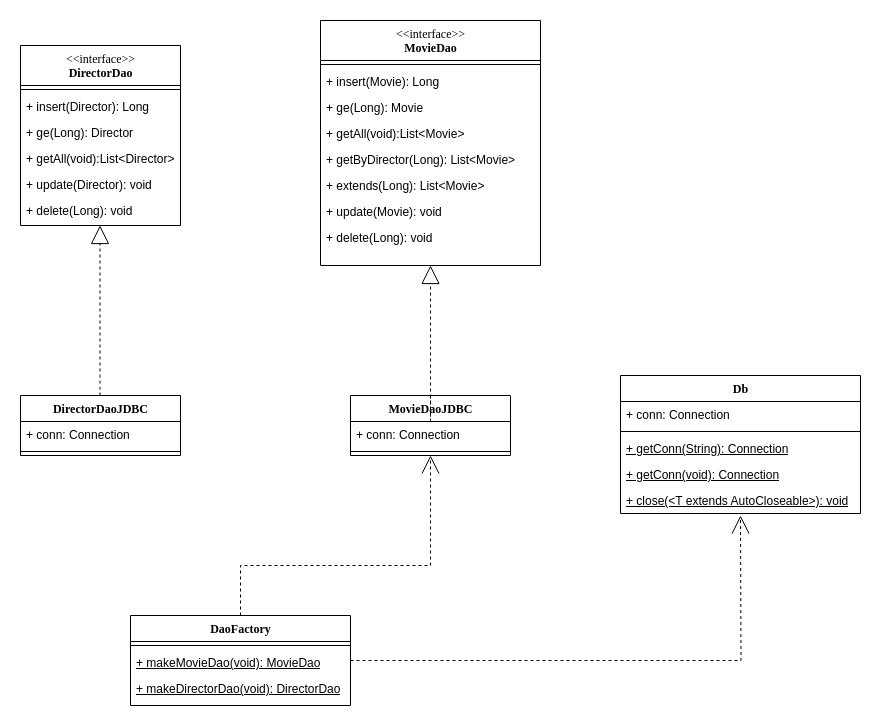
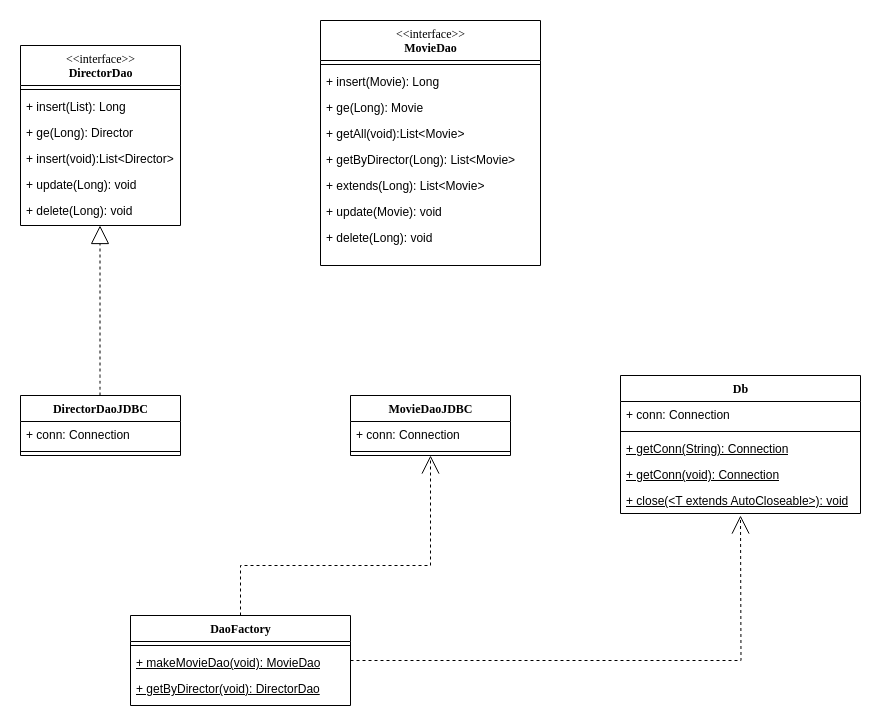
  <mxCell id="0" />
  <mxCell id="1" parent="0" />
- <mxCell id="2" style="edgeStyle=orthogonalEdgeStyle;html=1;labelBackgroundColor=none;startFill=0;startSize=8;endArrow=block;endFill=0;endSize=16;fontFamily=Verdana;fontSize=12;dashed=1;entryX=0.5;entryY=1;entryDx=0;entryDy=0;exitX=0.5;exitY=0;exitDx=0;exitDy=0;" parent="1" source="15" target="18" edge="1"><mxGeometry relative="1" as="geometry"><Array as="points"><mxPoint x="430" y="425" /><mxPoint x="430" y="425" /></Array><mxPoint x="430" y="325" as="targetPoint" /></mxGeometry></mxCell>
  <mxCell id="3" value="&lt;span style=&quot;font-weight: normal&quot;&gt;&amp;lt;&amp;lt;interface&amp;gt;&amp;gt;&lt;/span&gt;&lt;br&gt;DirectorDao" style="swimlane;html=1;fontStyle=1;align=center;verticalAlign=top;childLayout=stackLayout;horizontal=1;startSize=40;horizontalStack=0;resizeParent=1;resizeLast=0;collapsible=1;marginBottom=0;swimlaneFillColor=#ffffff;rounded=0;shadow=0;comic=0;labelBackgroundColor=none;strokeWidth=1;fillColor=none;fontFamily=Verdana;fontSize=12" parent="1" vertex="1"><mxGeometry x="20" y="45" width="160" height="180" as="geometry" /></mxCell>
  <mxCell id="4" value="" style="line;html=1;strokeWidth=1;fillColor=none;align=left;verticalAlign=middle;spacingTop=-1;spacingLeft=3;spacingRight=3;rotatable=0;labelPosition=right;points=[];portConstraint=eastwest;" parent="3" vertex="1"><mxGeometry y="40" width="160" height="8" as="geometry" /></mxCell>
- <mxCell id="5" value="+ insert(Director): Long" style="text;html=1;strokeColor=none;fillColor=none;align=left;verticalAlign=top;spacingLeft=4;spacingRight=4;whiteSpace=wrap;overflow=hidden;rotatable=0;points=[[0,0.5],[1,0.5]];portConstraint=eastwest;" parent="3" vertex="1"><mxGeometry y="48" width="160" height="26" as="geometry" /></mxCell>
+ <mxCell id="5" value="+ insert(List): Long" style="text;html=1;strokeColor=none;fillColor=none;align=left;verticalAlign=top;spacingLeft=4;spacingRight=4;whiteSpace=wrap;overflow=hidden;rotatable=0;points=[[0,0.5],[1,0.5]];portConstraint=eastwest;" parent="3" vertex="1"><mxGeometry y="48" width="160" height="26" as="geometry" /></mxCell>
  <mxCell id="6" value="+ ge(Long): Director" style="text;html=1;strokeColor=none;fillColor=none;align=left;verticalAlign=top;spacingLeft=4;spacingRight=4;whiteSpace=wrap;overflow=hidden;rotatable=0;points=[[0,0.5],[1,0.5]];portConstraint=eastwest;" parent="3" vertex="1"><mxGeometry y="74" width="160" height="26" as="geometry" /></mxCell>
- <mxCell id="7" value="+ getAll(void):List&amp;lt;Director&amp;gt;" style="text;html=1;strokeColor=none;fillColor=none;align=left;verticalAlign=top;spacingLeft=4;spacingRight=4;whiteSpace=wrap;overflow=hidden;rotatable=0;points=[[0,0.5],[1,0.5]];portConstraint=eastwest;" vertex="1" parent="3"><mxGeometry y="100" width="160" height="26" as="geometry" /></mxCell>
- <mxCell id="8" value="+ update(Director): void" style="text;html=1;strokeColor=none;fillColor=none;align=left;verticalAlign=top;spacingLeft=4;spacingRight=4;whiteSpace=wrap;overflow=hidden;rotatable=0;points=[[0,0.5],[1,0.5]];portConstraint=eastwest;" vertex="1" parent="3"><mxGeometry y="126" width="160" height="26" as="geometry" /></mxCell>
+ <mxCell id="7" value="+ insert(void):List&amp;lt;Director&amp;gt;" style="text;html=1;strokeColor=none;fillColor=none;align=left;verticalAlign=top;spacingLeft=4;spacingRight=4;whiteSpace=wrap;overflow=hidden;rotatable=0;points=[[0,0.5],[1,0.5]];portConstraint=eastwest;" vertex="1" parent="3"><mxGeometry y="100" width="160" height="26" as="geometry" /></mxCell>
+ <mxCell id="8" value="+ update(Long): void" style="text;html=1;strokeColor=none;fillColor=none;align=left;verticalAlign=top;spacingLeft=4;spacingRight=4;whiteSpace=wrap;overflow=hidden;rotatable=0;points=[[0,0.5],[1,0.5]];portConstraint=eastwest;" vertex="1" parent="3"><mxGeometry y="126" width="160" height="26" as="geometry" /></mxCell>
  <mxCell id="9" value="+ delete(Long): void" style="text;html=1;strokeColor=none;fillColor=none;align=left;verticalAlign=top;spacingLeft=4;spacingRight=4;whiteSpace=wrap;overflow=hidden;rotatable=0;points=[[0,0.5],[1,0.5]];portConstraint=eastwest;" vertex="1" parent="3"><mxGeometry y="152" width="160" height="26" as="geometry" /></mxCell>
  <mxCell id="10" style="edgeStyle=orthogonalEdgeStyle;rounded=0;jumpSize=10;orthogonalLoop=1;jettySize=auto;html=1;dashed=1;startArrow=none;startFill=0;endArrow=open;endFill=0;endSize=16;strokeWidth=1;" edge="1" parent="1" source="11"><mxGeometry relative="1" as="geometry"><mxPoint x="740" y="515" as="targetPoint" /></mxGeometry></mxCell>
  <mxCell id="11" value="DaoFactory" style="swimlane;html=1;fontStyle=1;align=center;verticalAlign=top;childLayout=stackLayout;horizontal=1;startSize=26;horizontalStack=0;resizeParent=1;resizeLast=0;collapsible=1;marginBottom=0;swimlaneFillColor=#ffffff;rounded=0;shadow=0;comic=0;labelBackgroundColor=none;strokeWidth=1;fillColor=none;fontFamily=Verdana;fontSize=12" parent="1" vertex="1"><mxGeometry x="130" y="615" width="220" height="90" as="geometry" /></mxCell>
  <mxCell id="12" value="" style="line;html=1;strokeWidth=1;fillColor=none;align=left;verticalAlign=middle;spacingTop=-1;spacingLeft=3;spacingRight=3;rotatable=0;labelPosition=right;points=[];portConstraint=eastwest;" parent="11" vertex="1"><mxGeometry y="26" width="220" height="8" as="geometry" /></mxCell>
  <mxCell id="13" value="&lt;u&gt;+ makeMovieDao(void): MovieDao&lt;/u&gt;" style="text;html=1;strokeColor=none;fillColor=none;align=left;verticalAlign=top;spacingLeft=4;spacingRight=4;whiteSpace=wrap;overflow=hidden;rotatable=0;points=[[0,0.5],[1,0.5]];portConstraint=eastwest;" parent="11" vertex="1"><mxGeometry y="34" width="220" height="26" as="geometry" /></mxCell>
- <mxCell id="14" value="&lt;u&gt;+ makeDirectorDao(void): DirectorDao&lt;/u&gt;" style="text;html=1;strokeColor=none;fillColor=none;align=left;verticalAlign=top;spacingLeft=4;spacingRight=4;whiteSpace=wrap;overflow=hidden;rotatable=0;points=[[0,0.5],[1,0.5]];portConstraint=eastwest;" parent="11" vertex="1"><mxGeometry y="60" width="220" height="26" as="geometry" /></mxCell>
+ <mxCell id="14" value="&lt;u&gt;+ getByDirector(void): DirectorDao&lt;/u&gt;" style="text;html=1;strokeColor=none;fillColor=none;align=left;verticalAlign=top;spacingLeft=4;spacingRight=4;whiteSpace=wrap;overflow=hidden;rotatable=0;points=[[0,0.5],[1,0.5]];portConstraint=eastwest;" parent="11" vertex="1"><mxGeometry y="60" width="220" height="26" as="geometry" /></mxCell>
  <mxCell id="15" value="MovieDaoJDBC" style="swimlane;html=1;fontStyle=1;align=center;verticalAlign=top;childLayout=stackLayout;horizontal=1;startSize=26;horizontalStack=0;resizeParent=1;resizeLast=0;collapsible=1;marginBottom=0;swimlaneFillColor=#ffffff;rounded=0;shadow=0;comic=0;labelBackgroundColor=none;strokeWidth=1;fillColor=none;fontFamily=Verdana;fontSize=12" parent="1" vertex="1"><mxGeometry x="350" y="395" width="160" height="60" as="geometry" /></mxCell>
  <mxCell id="16" value="+ conn: Connection" style="text;html=1;strokeColor=none;fillColor=none;align=left;verticalAlign=top;spacingLeft=4;spacingRight=4;whiteSpace=wrap;overflow=hidden;rotatable=0;points=[[0,0.5],[1,0.5]];portConstraint=eastwest;" vertex="1" parent="15"><mxGeometry y="26" width="160" height="26" as="geometry" /></mxCell>
  <mxCell id="17" value="" style="line;html=1;strokeWidth=1;fillColor=none;align=left;verticalAlign=middle;spacingTop=-1;spacingLeft=3;spacingRight=3;rotatable=0;labelPosition=right;points=[];portConstraint=eastwest;" parent="15" vertex="1"><mxGeometry y="52" width="160" height="8" as="geometry" /></mxCell>
  <mxCell id="18" value="&lt;span style=&quot;font-weight: normal&quot;&gt;&amp;lt;&amp;lt;interface&amp;gt;&amp;gt;&lt;/span&gt;&lt;br&gt;MovieDao" style="swimlane;html=1;fontStyle=1;align=center;verticalAlign=top;childLayout=stackLayout;horizontal=1;startSize=40;horizontalStack=0;resizeParent=1;resizeLast=0;collapsible=1;marginBottom=0;swimlaneFillColor=#ffffff;rounded=0;shadow=0;comic=0;labelBackgroundColor=none;strokeWidth=1;fillColor=none;fontFamily=Verdana;fontSize=12" vertex="1" parent="1"><mxGeometry x="320" y="20" width="220" height="245" as="geometry" /></mxCell>
  <mxCell id="19" value="" style="line;html=1;strokeWidth=1;fillColor=none;align=left;verticalAlign=middle;spacingTop=-1;spacingLeft=3;spacingRight=3;rotatable=0;labelPosition=right;points=[];portConstraint=eastwest;" vertex="1" parent="18"><mxGeometry y="40" width="220" height="8" as="geometry" /></mxCell>
  <mxCell id="20" value="+ insert(Movie): Long" style="text;html=1;strokeColor=none;fillColor=none;align=left;verticalAlign=top;spacingLeft=4;spacingRight=4;whiteSpace=wrap;overflow=hidden;rotatable=0;points=[[0,0.5],[1,0.5]];portConstraint=eastwest;" vertex="1" parent="18"><mxGeometry y="48" width="220" height="26" as="geometry" /></mxCell>
  <mxCell id="21" value="+ ge(Long): Movie" style="text;html=1;strokeColor=none;fillColor=none;align=left;verticalAlign=top;spacingLeft=4;spacingRight=4;whiteSpace=wrap;overflow=hidden;rotatable=0;points=[[0,0.5],[1,0.5]];portConstraint=eastwest;" vertex="1" parent="18"><mxGeometry y="74" width="220" height="26" as="geometry" /></mxCell>
  <mxCell id="22" value="+ getAll(void):List&amp;lt;Movie&amp;gt;" style="text;html=1;strokeColor=none;fillColor=none;align=left;verticalAlign=top;spacingLeft=4;spacingRight=4;whiteSpace=wrap;overflow=hidden;rotatable=0;points=[[0,0.5],[1,0.5]];portConstraint=eastwest;" vertex="1" parent="18"><mxGeometry y="100" width="220" height="26" as="geometry" /></mxCell>
  <mxCell id="23" value="+ getByDirector(Long): List&amp;lt;Movie&amp;gt;" style="text;html=1;strokeColor=none;fillColor=none;align=left;verticalAlign=top;spacingLeft=4;spacingRight=4;whiteSpace=wrap;overflow=hidden;rotatable=0;points=[[0,0.5],[1,0.5]];portConstraint=eastwest;" vertex="1" parent="18"><mxGeometry y="126" width="220" height="26" as="geometry" /></mxCell>
  <mxCell id="24" value="+ extends(Long): List&amp;lt;Movie&amp;gt;" style="text;html=1;strokeColor=none;fillColor=none;align=left;verticalAlign=top;spacingLeft=4;spacingRight=4;whiteSpace=wrap;overflow=hidden;rotatable=0;points=[[0,0.5],[1,0.5]];portConstraint=eastwest;" vertex="1" parent="18"><mxGeometry y="152" width="220" height="26" as="geometry" /></mxCell>
  <mxCell id="25" value="+ update(Movie): void" style="text;html=1;strokeColor=none;fillColor=none;align=left;verticalAlign=top;spacingLeft=4;spacingRight=4;whiteSpace=wrap;overflow=hidden;rotatable=0;points=[[0,0.5],[1,0.5]];portConstraint=eastwest;" vertex="1" parent="18"><mxGeometry y="178" width="220" height="26" as="geometry" /></mxCell>
  <mxCell id="26" value="+ delete(Long): void" style="text;html=1;strokeColor=none;fillColor=none;align=left;verticalAlign=top;spacingLeft=4;spacingRight=4;whiteSpace=wrap;overflow=hidden;rotatable=0;points=[[0,0.5],[1,0.5]];portConstraint=eastwest;" vertex="1" parent="18"><mxGeometry y="204" width="220" height="26" as="geometry" /></mxCell>
  <mxCell id="27" value="DirectorDaoJDBC" style="swimlane;html=1;fontStyle=1;align=center;verticalAlign=top;childLayout=stackLayout;horizontal=1;startSize=26;horizontalStack=0;resizeParent=1;resizeLast=0;collapsible=1;marginBottom=0;swimlaneFillColor=#ffffff;rounded=0;shadow=0;comic=0;labelBackgroundColor=none;strokeWidth=1;fillColor=none;fontFamily=Verdana;fontSize=12" vertex="1" parent="1"><mxGeometry x="20" y="395" width="160" height="60" as="geometry" /></mxCell>
  <mxCell id="28" value="+ conn: Connection" style="text;html=1;strokeColor=none;fillColor=none;align=left;verticalAlign=top;spacingLeft=4;spacingRight=4;whiteSpace=wrap;overflow=hidden;rotatable=0;points=[[0,0.5],[1,0.5]];portConstraint=eastwest;" vertex="1" parent="27"><mxGeometry y="26" width="160" height="26" as="geometry" /></mxCell>
  <mxCell id="29" value="" style="line;html=1;strokeWidth=1;fillColor=none;align=left;verticalAlign=middle;spacingTop=-1;spacingLeft=3;spacingRight=3;rotatable=0;labelPosition=right;points=[];portConstraint=eastwest;" vertex="1" parent="27"><mxGeometry y="52" width="160" height="8" as="geometry" /></mxCell>
  <mxCell id="30" style="edgeStyle=orthogonalEdgeStyle;html=1;labelBackgroundColor=none;startFill=0;startSize=8;endArrow=block;endFill=0;endSize=16;fontFamily=Verdana;fontSize=12;dashed=1;entryX=0.5;entryY=1;entryDx=0;entryDy=0;exitX=0.5;exitY=0;exitDx=0;exitDy=0;" edge="1" parent="1"><mxGeometry relative="1" as="geometry"><Array as="points"><mxPoint x="99.5" y="385" /><mxPoint x="99.5" y="385" /></Array><mxPoint x="99.5" y="395" as="sourcePoint" /><mxPoint x="99.5" y="225" as="targetPoint" /></mxGeometry></mxCell>
  <mxCell id="31" value="" style="endArrow=open;dashed=1;html=1;strokeWidth=1;entryX=0.5;entryY=1;entryDx=0;entryDy=0;exitX=0.5;exitY=0;exitDx=0;exitDy=0;endFill=0;jumpSize=10;rounded=0;startArrow=none;startFill=0;endSize=16;entryPerimeter=0;" edge="1" parent="1" source="11" target="17"><mxGeometry width="50" height="50" relative="1" as="geometry"><mxPoint x="570" y="655" as="sourcePoint" /><mxPoint x="430" y="495" as="targetPoint" /><Array as="points"><mxPoint x="240" y="565" /><mxPoint x="430" y="565" /></Array></mxGeometry></mxCell>
  <mxCell id="32" value="Db" style="swimlane;html=1;fontStyle=1;align=center;verticalAlign=top;childLayout=stackLayout;horizontal=1;startSize=26;horizontalStack=0;resizeParent=1;resizeLast=0;collapsible=1;marginBottom=0;swimlaneFillColor=#ffffff;rounded=0;shadow=0;comic=0;labelBackgroundColor=none;strokeWidth=1;fillColor=none;fontFamily=Verdana;fontSize=12" vertex="1" parent="1"><mxGeometry x="620" y="375" width="240" height="138" as="geometry" /></mxCell>
  <mxCell id="33" value="+ conn: Connection" style="text;html=1;strokeColor=none;fillColor=none;align=left;verticalAlign=top;spacingLeft=4;spacingRight=4;whiteSpace=wrap;overflow=hidden;rotatable=0;points=[[0,0.5],[1,0.5]];portConstraint=eastwest;" vertex="1" parent="32"><mxGeometry y="26" width="240" height="26" as="geometry" /></mxCell>
  <mxCell id="34" value="" style="line;html=1;strokeWidth=1;fillColor=none;align=left;verticalAlign=middle;spacingTop=-1;spacingLeft=3;spacingRight=3;rotatable=0;labelPosition=right;points=[];portConstraint=eastwest;" vertex="1" parent="32"><mxGeometry y="52" width="240" height="8" as="geometry" /></mxCell>
  <mxCell id="35" value="&lt;u&gt;+ getConn(String): Connection&lt;/u&gt;" style="text;html=1;strokeColor=none;fillColor=none;align=left;verticalAlign=top;spacingLeft=4;spacingRight=4;whiteSpace=wrap;overflow=hidden;rotatable=0;points=[[0,0.5],[1,0.5]];portConstraint=eastwest;" vertex="1" parent="32"><mxGeometry y="60" width="240" height="26" as="geometry" /></mxCell>
  <mxCell id="36" value="&lt;u&gt;+ getConn(void): Connection&lt;/u&gt;" style="text;html=1;strokeColor=none;fillColor=none;align=left;verticalAlign=top;spacingLeft=4;spacingRight=4;whiteSpace=wrap;overflow=hidden;rotatable=0;points=[[0,0.5],[1,0.5]];portConstraint=eastwest;" vertex="1" parent="32"><mxGeometry y="86" width="240" height="26" as="geometry" /></mxCell>
  <mxCell id="37" value="&lt;u&gt;+ close(&amp;lt;&lt;/u&gt;&lt;u&gt;&lt;u&gt;T extends AutoCloseable&lt;/u&gt;&amp;gt;): void&lt;br&gt;&lt;/u&gt;" style="text;html=1;strokeColor=none;fillColor=none;align=left;verticalAlign=top;spacingLeft=4;spacingRight=4;whiteSpace=wrap;overflow=hidden;rotatable=0;points=[[0,0.5],[1,0.5]];portConstraint=eastwest;" vertex="1" parent="32"><mxGeometry y="112" width="240" height="26" as="geometry" /></mxCell>
